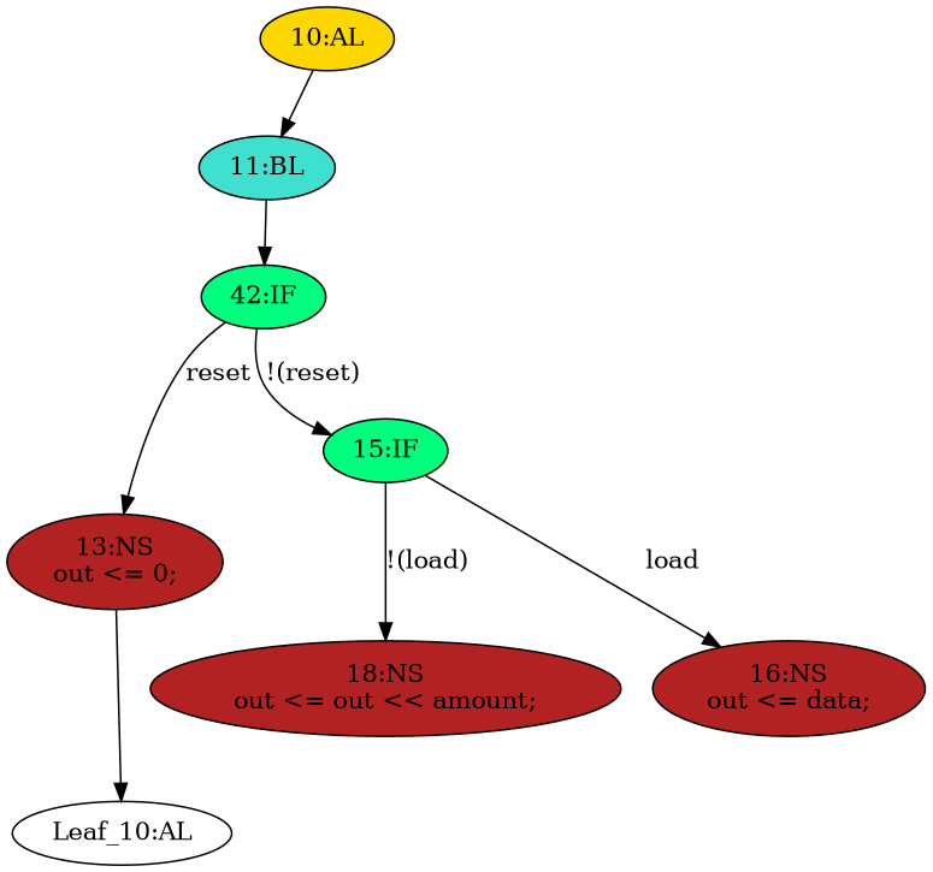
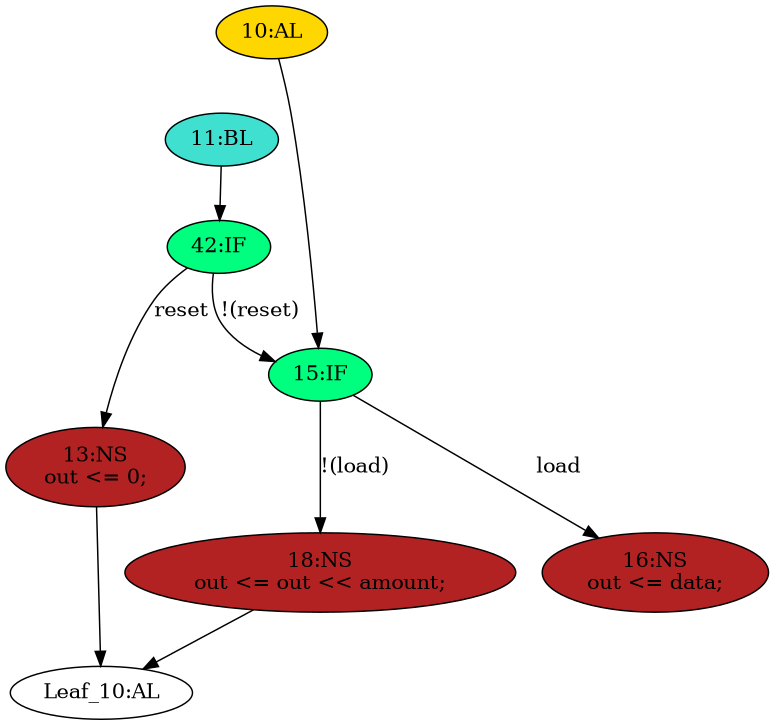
  strict digraph {
    node [fillcolor=firebrick statements="[]" style=filled typ=NonblockingSubstitution]
    edge [cond="[]" lineno=None]
    n1 [ast="<pyverilog.vparser.ast.Always object at 0x7f6e52118690>" clk_sens=True fillcolor=gold label="10:AL" sens="['clk', 'reset']" typ=Always use_var="['reset', 'load', 'amount', 'data', 'out']"]
    n2 [ast="<pyverilog.vparser.ast.Block object at 0x7f6e521188d0>" fillcolor=turquoise label="11:BL" typ=Block]
    n3 [ast="<pyverilog.vparser.ast.IfStatement object at 0x7f6e52118910>" fillcolor=springgreen label="42:IF" typ=IfStatement]
    n4 [ast="<pyverilog.vparser.ast.IfStatement object at 0x7f6e52118990>" fillcolor=springgreen label="15:IF" typ=IfStatement]
    n5 [ast="<pyverilog.vparser.ast.NonblockingSubstitution object at 0x7f6e52118d90>" label="13:NS\nout <= 0;" statements="[<pyverilog.vparser.ast.NonblockingSubstitution object at 0x7f6e52118d90>]"]
    n6 [ast="<pyverilog.vparser.ast.NonblockingSubstitution object at 0x7f6e52118c10>" label="16:NS\nout <= data;" statements="[<pyverilog.vparser.ast.NonblockingSubstitution object at 0x7f6e52118c10>]"]
    n7 [def_var="['out']" label="Leaf_10:AL" fillcolor="" statements="" style="" typ=""]
    n8 [ast="<pyverilog.vparser.ast.NonblockingSubstitution object at 0x7f6e521189d0>" label="18:NS\nout <= out << amount;" statements="[<pyverilog.vparser.ast.NonblockingSubstitution object at 0x7f6e521189d0>]"]
-   n1 -> n2
+   n1 -> n4
    n2 -> n3
    n3 -> n4 [cond="['reset']" label="!(reset)" lineno=12]
    n3 -> n5 [cond="['reset']" label=reset lineno=12]
    n4 -> n6 [cond="['load']" label=load lineno=15]
    n4 -> n8 [cond="['load']" label="!(load)" lineno=15]
    n5 -> n7
+   n8 -> n7
  }
